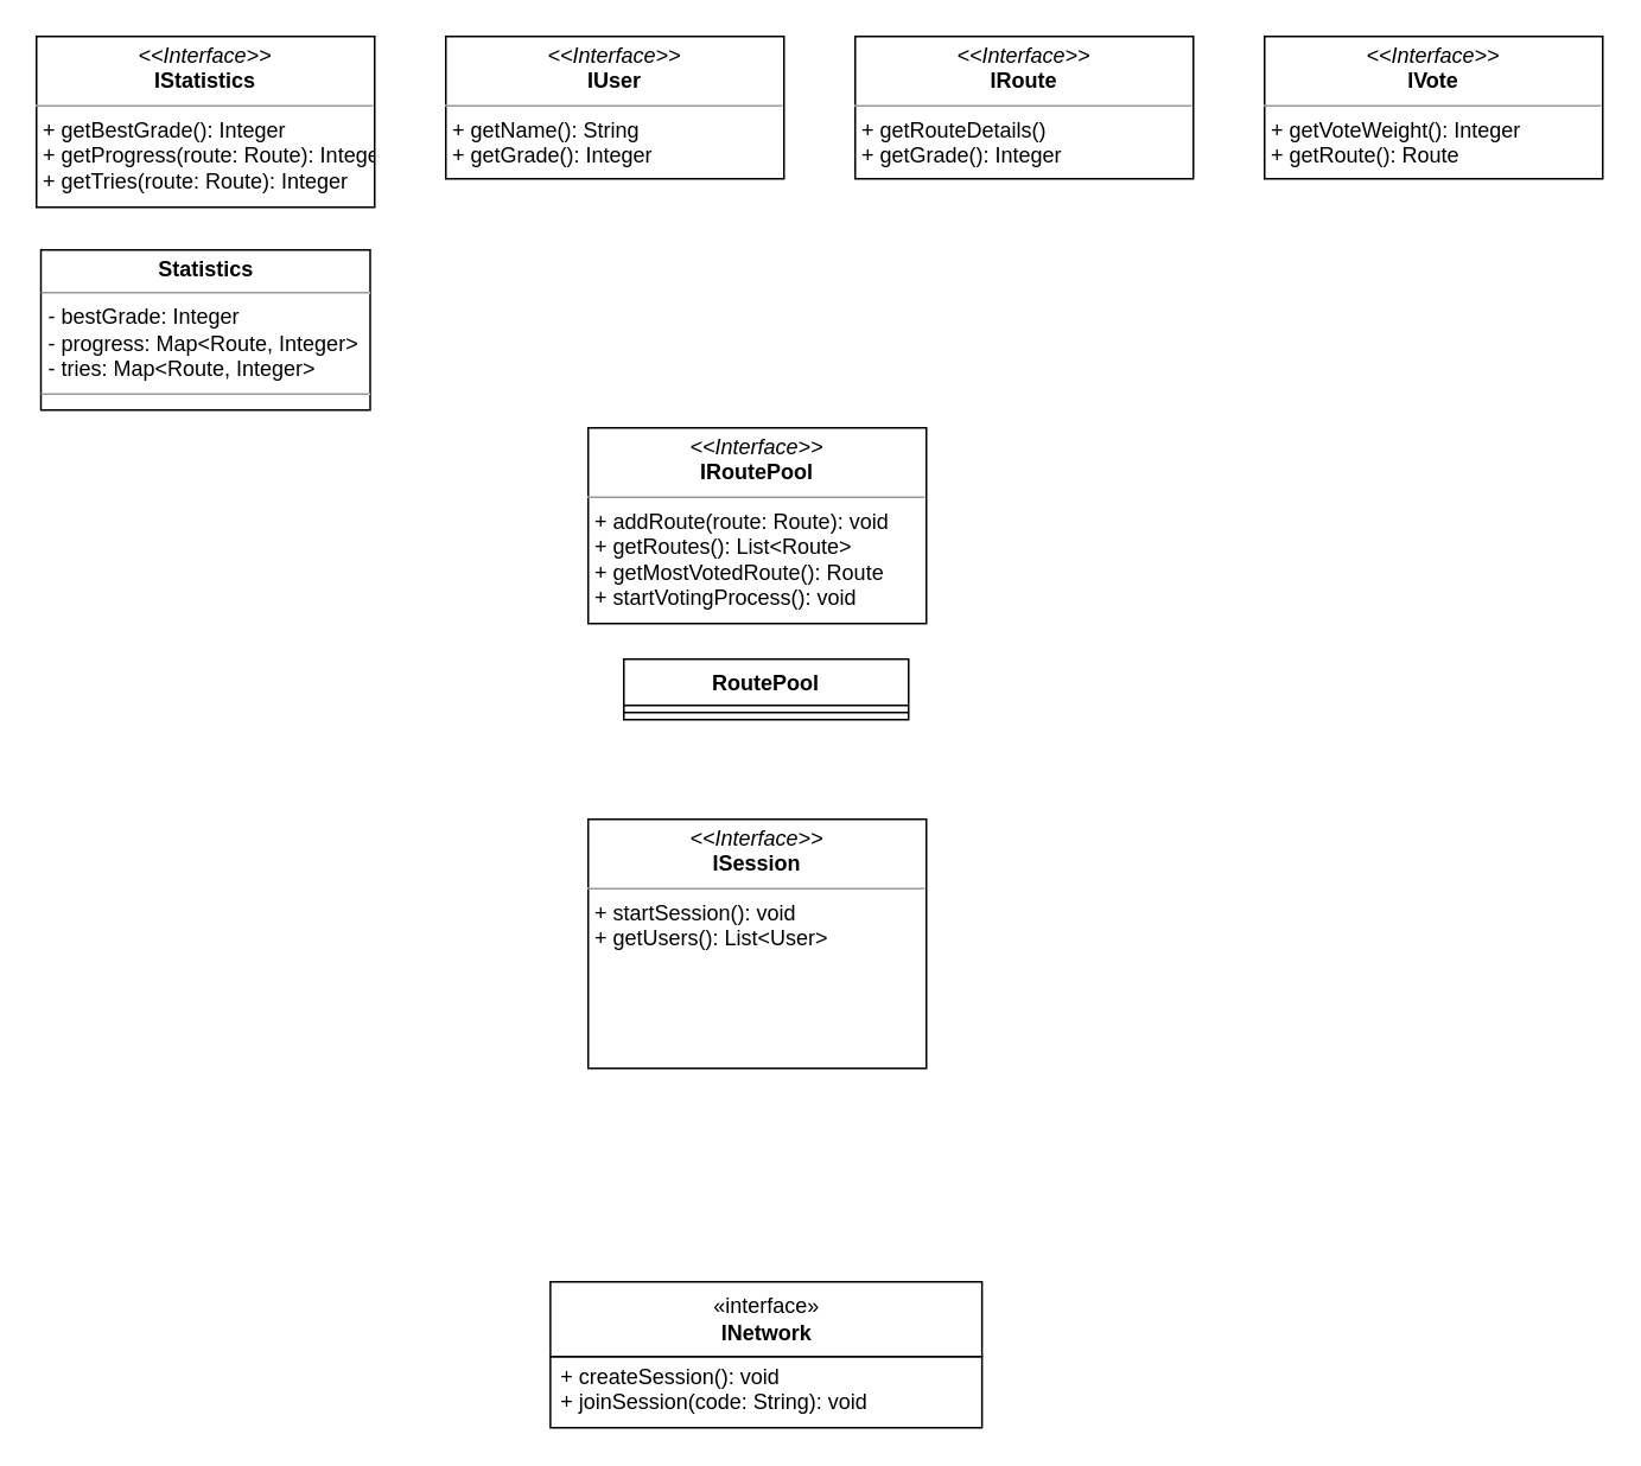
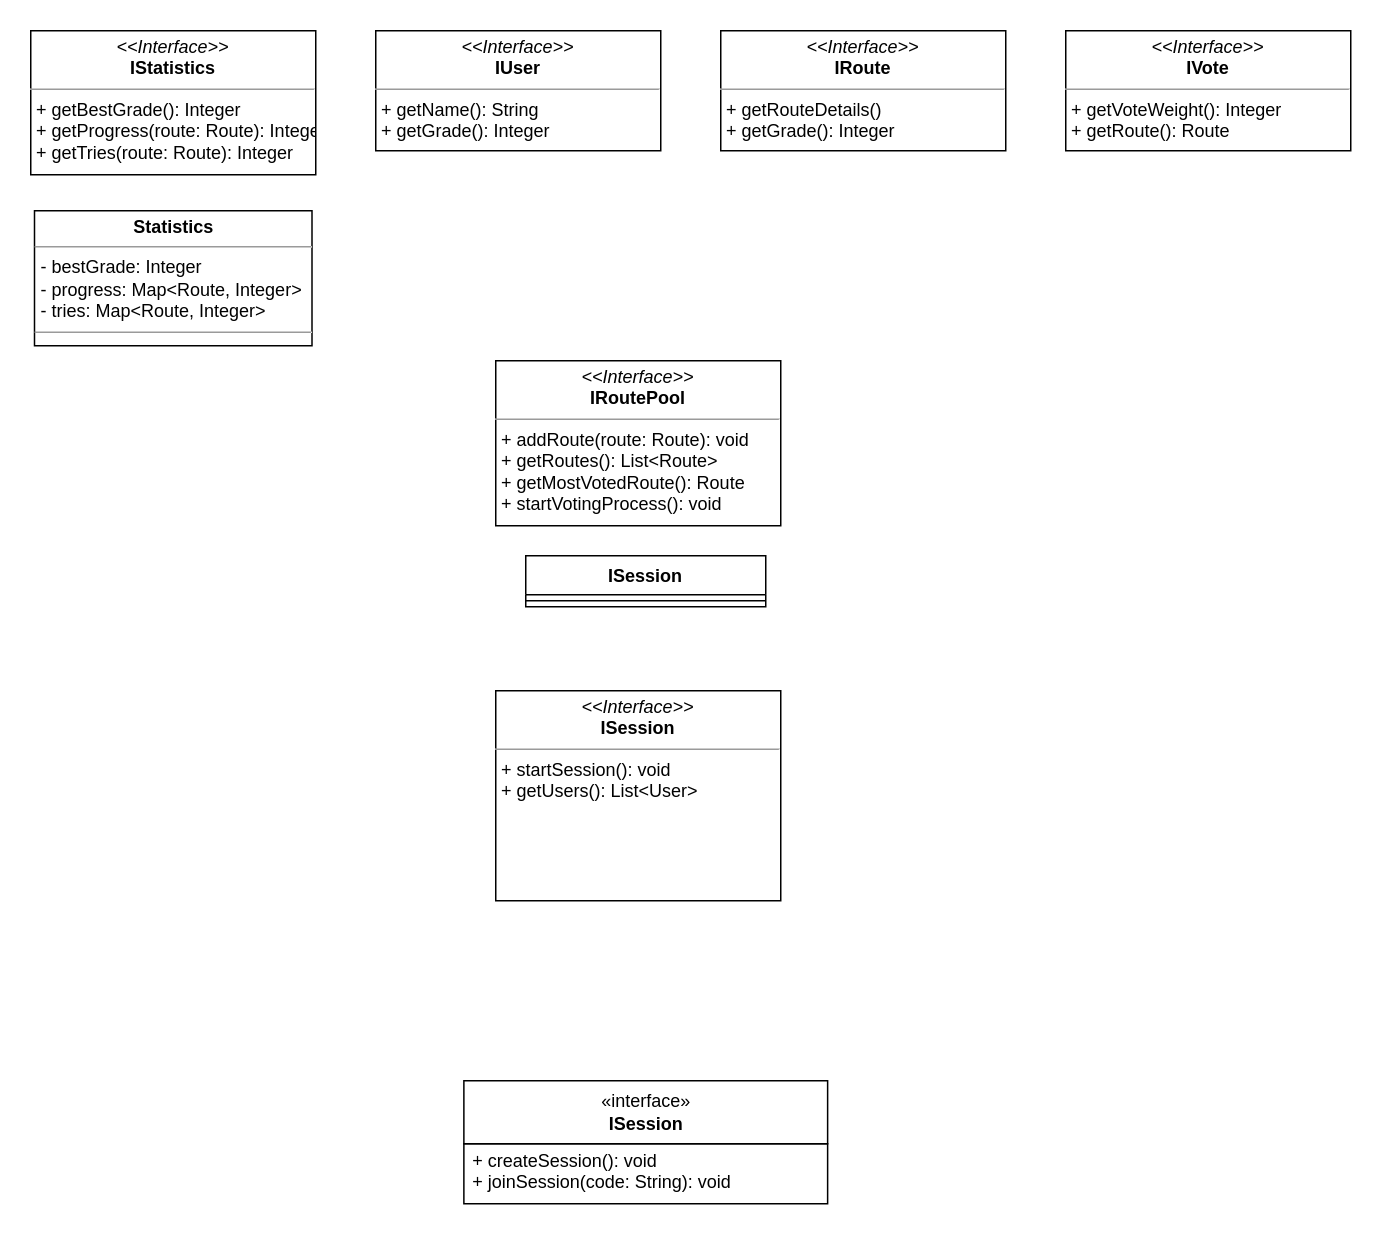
  <mxCell id="0" />
  <mxCell id="1" parent="0" />
  <mxCell id="2" value="" style="html=1;" vertex="1" parent="1"><mxGeometry x="308.75" y="762" width="242.5" height="40" as="geometry" /></mxCell>
- <mxCell id="3" value="«interface»&lt;br&gt;&lt;b&gt;INetwork&lt;/b&gt;" style="html=1;" vertex="1" parent="1"><mxGeometry x="308.75" y="720" width="242.5" height="42" as="geometry" /></mxCell>
+ <mxCell id="3" value="«interface»&lt;br&gt;&lt;b&gt;ISession&lt;/b&gt;" style="html=1;" vertex="1" parent="1"><mxGeometry x="308.75" y="720" width="242.5" height="42" as="geometry" /></mxCell>
  <mxCell id="4" value="+ createSession(): void&#10;+ joinSession(code: String): void" style="text;strokeColor=none;fillColor=none;align=left;verticalAlign=top;spacingLeft=4;spacingRight=4;overflow=hidden;rotatable=0;points=[[0,0.5],[1,0.5]];portConstraint=eastwest;" vertex="1" parent="1"><mxGeometry x="308.75" y="760" width="222.5" height="42" as="geometry" /></mxCell>
- <mxCell id="5" value="RoutePool" style="swimlane;fontStyle=1;align=center;verticalAlign=top;childLayout=stackLayout;horizontal=1;startSize=26;horizontalStack=0;resizeParent=1;resizeParentMax=0;resizeLast=0;collapsible=1;marginBottom=0;" vertex="1" parent="1"><mxGeometry x="350" y="370" width="160" height="34" as="geometry" /></mxCell>
+ <mxCell id="5" value="ISession" style="swimlane;fontStyle=1;align=center;verticalAlign=top;childLayout=stackLayout;horizontal=1;startSize=26;horizontalStack=0;resizeParent=1;resizeParentMax=0;resizeLast=0;collapsible=1;marginBottom=0;" vertex="1" parent="1"><mxGeometry x="350" y="370" width="160" height="34" as="geometry" /></mxCell>
  <mxCell id="6" value="" style="line;strokeWidth=1;fillColor=none;align=left;verticalAlign=middle;spacingTop=-1;spacingLeft=3;spacingRight=3;rotatable=0;labelPosition=right;points=[];portConstraint=eastwest;" vertex="1" parent="5"><mxGeometry y="26" width="160" height="8" as="geometry" /></mxCell>
  <mxCell id="7" value="&lt;p style=&quot;margin: 0px ; margin-top: 4px ; text-align: center&quot;&gt;&lt;i&gt;&amp;lt;&amp;lt;Interface&amp;gt;&amp;gt;&lt;/i&gt;&lt;br&gt;&lt;b&gt;IRoutePool&lt;/b&gt;&lt;/p&gt;&lt;hr size=&quot;1&quot;&gt;&lt;p style=&quot;margin: 0px ; margin-left: 4px&quot;&gt;+ addRoute(route: Route): void&lt;/p&gt;&lt;p style=&quot;margin: 0px ; margin-left: 4px&quot;&gt;+ getRoutes(): List&amp;lt;Route&amp;gt;&lt;br style=&quot;padding: 0px ; margin: 0px&quot;&gt;+ getMostVotedRoute(): Route&lt;br&gt;&lt;/p&gt;&lt;p style=&quot;margin: 0px ; margin-left: 4px&quot;&gt;+ startVotingProcess(): void&lt;/p&gt;" style="verticalAlign=top;align=left;overflow=fill;fontSize=12;fontFamily=Helvetica;html=1;" vertex="1" parent="1"><mxGeometry x="330" y="240" width="190" height="110" as="geometry" /></mxCell>
  <mxCell id="8" value="&lt;p style=&quot;margin: 0px ; margin-top: 4px ; text-align: center&quot;&gt;&lt;i&gt;&amp;lt;&amp;lt;Interface&amp;gt;&amp;gt;&lt;/i&gt;&lt;br&gt;&lt;b&gt;IRoute&lt;/b&gt;&lt;/p&gt;&lt;hr size=&quot;1&quot;&gt;&lt;p style=&quot;margin: 0px ; margin-left: 4px&quot;&gt;+ getRouteDetails()&lt;br style=&quot;padding: 0px ; margin: 0px&quot;&gt;+ getGrade(): Integer&lt;br&gt;&lt;/p&gt;" style="verticalAlign=top;align=left;overflow=fill;fontSize=12;fontFamily=Helvetica;html=1;" vertex="1" parent="1"><mxGeometry x="480" y="20" width="190" height="80" as="geometry" /></mxCell>
  <mxCell id="9" value="&lt;p style=&quot;margin: 0px ; margin-top: 4px ; text-align: center&quot;&gt;&lt;i&gt;&amp;lt;&amp;lt;Interface&amp;gt;&amp;gt;&lt;/i&gt;&lt;br&gt;&lt;b&gt;IUser&lt;/b&gt;&lt;/p&gt;&lt;hr size=&quot;1&quot;&gt;&lt;p style=&quot;margin: 0px ; margin-left: 4px&quot;&gt;+ getName(): String&lt;br style=&quot;padding: 0px ; margin: 0px&quot;&gt;+ getGrade(): Integer&lt;br&gt;&lt;/p&gt;" style="verticalAlign=top;align=left;overflow=fill;fontSize=12;fontFamily=Helvetica;html=1;" vertex="1" parent="1"><mxGeometry x="250" y="20" width="190" height="80" as="geometry" /></mxCell>
  <mxCell id="10" value="&lt;p style=&quot;margin: 0px ; margin-top: 4px ; text-align: center&quot;&gt;&lt;i&gt;&amp;lt;&amp;lt;Interface&amp;gt;&amp;gt;&lt;/i&gt;&lt;br&gt;&lt;b&gt;IVote&lt;/b&gt;&lt;/p&gt;&lt;hr size=&quot;1&quot;&gt;&lt;p style=&quot;margin: 0px ; margin-left: 4px&quot;&gt;+ getVoteWeight(): Integer&lt;br style=&quot;padding: 0px ; margin: 0px&quot;&gt;+ getRoute(): Route&lt;br&gt;&lt;/p&gt;" style="verticalAlign=top;align=left;overflow=fill;fontSize=12;fontFamily=Helvetica;html=1;" vertex="1" parent="1"><mxGeometry x="710" y="20" width="190" height="80" as="geometry" /></mxCell>
  <mxCell id="11" value="&lt;p style=&quot;margin: 0px ; margin-top: 4px ; text-align: center&quot;&gt;&lt;i&gt;&amp;lt;&amp;lt;Interface&amp;gt;&amp;gt;&lt;/i&gt;&lt;br&gt;&lt;b&gt;IStatistics&lt;/b&gt;&lt;/p&gt;&lt;hr size=&quot;1&quot;&gt;&lt;p style=&quot;margin: 0px ; margin-left: 4px&quot;&gt;&lt;span&gt;+ getBestGrade(): Integer&lt;/span&gt;&lt;br&gt;&lt;/p&gt;&lt;p style=&quot;margin: 0px ; margin-left: 4px&quot;&gt;+ getProgress(route: Route): Integer&lt;/p&gt;&lt;p style=&quot;margin: 0px ; margin-left: 4px&quot;&gt;+ getTries(route: Route): Integer&lt;/p&gt;" style="verticalAlign=top;align=left;overflow=fill;fontSize=12;fontFamily=Helvetica;html=1;" vertex="1" parent="1"><mxGeometry x="20" y="20" width="190" height="96" as="geometry" /></mxCell>
  <mxCell id="12" value="&lt;p style=&quot;margin: 0px ; margin-top: 4px ; text-align: center&quot;&gt;&lt;i&gt;&amp;lt;&amp;lt;Interface&amp;gt;&amp;gt;&lt;/i&gt;&lt;br&gt;&lt;b&gt;ISession&lt;/b&gt;&lt;/p&gt;&lt;hr size=&quot;1&quot;&gt;&lt;p style=&quot;margin: 0px ; margin-left: 4px&quot;&gt;&lt;span&gt;+ startSession(): void&lt;/span&gt;&lt;/p&gt;&lt;p style=&quot;margin: 0px ; margin-left: 4px&quot;&gt;&lt;span&gt;+ getUsers(): List&amp;lt;User&amp;gt;&lt;br&gt;&lt;/span&gt;&lt;/p&gt;&lt;p style=&quot;margin: 0px ; margin-left: 4px&quot;&gt;&lt;span&gt;&lt;br&gt;&lt;/span&gt;&lt;/p&gt;" style="verticalAlign=top;align=left;overflow=fill;fontSize=12;fontFamily=Helvetica;html=1;" vertex="1" parent="1"><mxGeometry x="330" y="460" width="190" height="140" as="geometry" /></mxCell>
  <mxCell id="13" value="&lt;p style=&quot;margin: 0px ; margin-top: 4px ; text-align: center&quot;&gt;&lt;b&gt;Statistics&lt;/b&gt;&lt;/p&gt;&lt;hr size=&quot;1&quot;&gt;&lt;p style=&quot;margin: 0px ; margin-left: 4px&quot;&gt;- bestGrade: Integer&lt;/p&gt;&lt;p style=&quot;margin: 0px ; margin-left: 4px&quot;&gt;- progress: Map&amp;lt;Route, Integer&amp;gt;&lt;/p&gt;&lt;p style=&quot;margin: 0px ; margin-left: 4px&quot;&gt;- tries: Map&amp;lt;Route, Integer&amp;gt;&lt;/p&gt;&lt;hr size=&quot;1&quot;&gt;&lt;p style=&quot;margin: 0px ; margin-left: 4px&quot;&gt;&lt;br&gt;&lt;/p&gt;" style="verticalAlign=top;align=left;overflow=fill;fontSize=12;fontFamily=Helvetica;html=1;" vertex="1" parent="1"><mxGeometry x="22.5" y="140" width="185" height="90" as="geometry" /></mxCell>
